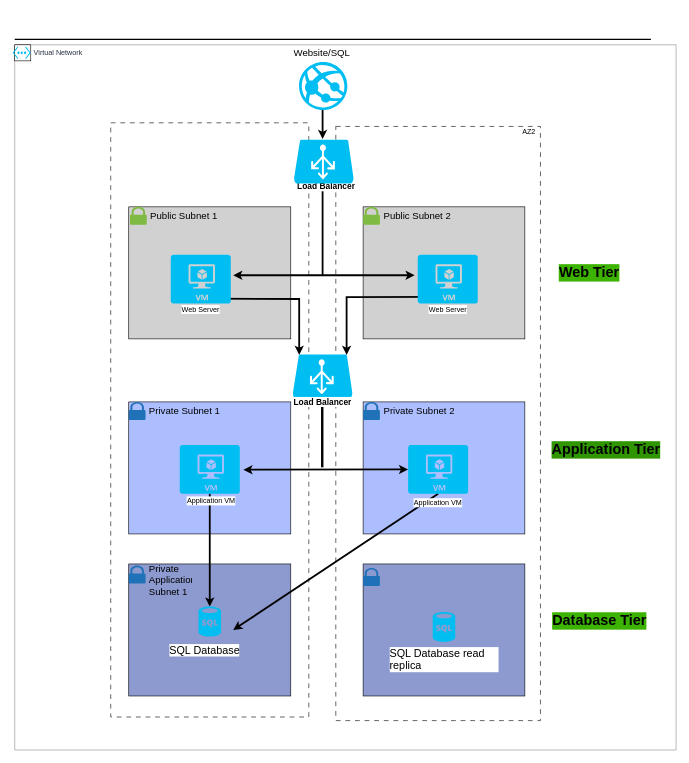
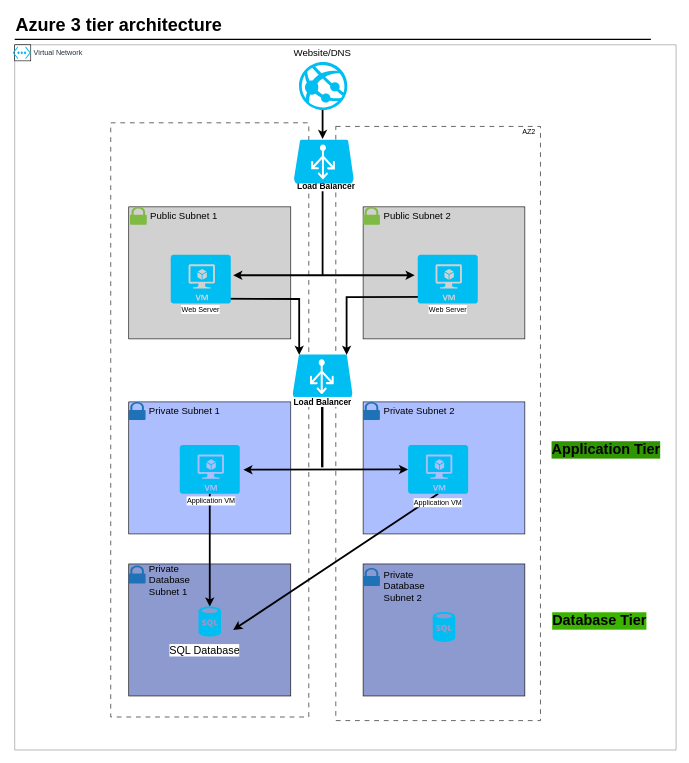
  <mxCell id="0" />
  <mxCell id="1" parent="0" />
  <mxCell id="2" value="Virtual Network&lt;br&gt;" style="points=[[0,0],[0.25,0],[0.5,0],[0.75,0],[1,0],[1,0.25],[1,0.5],[1,0.75],[1,1],[0.75,1],[0.5,1],[0.25,1],[0,1],[0,0.75],[0,0.5],[0,0.25]];outlineConnect=0;gradientColor=none;html=1;whiteSpace=wrap;fontSize=12;fontStyle=0;shape=mxgraph.aws4.group;grIcon=mxgraph.aws4.group_aws_cloud_alt;strokeColor=#8b8b8b;fillColor=none;verticalAlign=top;align=left;spacingLeft=30;fontColor=#232F3E;dashed=0;container=1;pointerEvents=0;collapsible=0;recursiveResize=0;" vertex="1" parent="1"><mxGeometry x="24" y="74" width="1102" height="1175" as="geometry" /></mxCell>
- <mxCell id="3" value="&lt;font style=&quot;font-size: 16px;&quot;&gt;Website/SQL&lt;/font&gt;" style="text;strokeColor=none;fillColor=none;align=left;verticalAlign=middle;spacingLeft=4;spacingRight=4;overflow=hidden;points=[[0,0.5],[1,0.5]];portConstraint=eastwest;rotatable=0;whiteSpace=wrap;html=1;" vertex="1" parent="2"><mxGeometry x="458.5" y="-8.37" width="140" height="43.5" as="geometry" /></mxCell>
+ <mxCell id="3" value="&lt;font style=&quot;font-size: 16px;&quot;&gt;Website/DNS&lt;/font&gt;" style="text;strokeColor=none;fillColor=none;align=left;verticalAlign=middle;spacingLeft=4;spacingRight=4;overflow=hidden;points=[[0,0.5],[1,0.5]];portConstraint=eastwest;rotatable=0;whiteSpace=wrap;html=1;" vertex="1" parent="2"><mxGeometry x="458.5" y="-8.37" width="140" height="43.5" as="geometry" /></mxCell>
  <mxCell id="4" value="" style="rounded=0;whiteSpace=wrap;html=1;fillStyle=solid;align=left;strokeColor=#000000;dashed=1;dashPattern=8 8;fillColor=none;" vertex="1" parent="2"><mxGeometry x="160" y="130" width="330" height="990" as="geometry" /></mxCell>
  <mxCell id="5" value="" style="rounded=0;whiteSpace=wrap;html=1;dashed=1;dashPattern=8 8;fillColor=none;" vertex="1" parent="2"><mxGeometry x="535" y="136" width="341" height="990" as="geometry" /></mxCell>
  <mxCell id="6" value="AZ2" style="text;strokeColor=none;fillColor=none;align=left;verticalAlign=middle;spacingLeft=4;spacingRight=4;overflow=hidden;points=[[0,0.5],[1,0.5]];portConstraint=eastwest;rotatable=0;whiteSpace=wrap;html=1;" vertex="1" parent="2"><mxGeometry x="840" y="130" width="80" height="30" as="geometry" /></mxCell>
  <mxCell id="7" value="" style="rounded=0;whiteSpace=wrap;html=1;fillColor=#D1D1D1;" vertex="1" parent="2"><mxGeometry x="190" y="270" width="270" height="220" as="geometry" /></mxCell>
  <mxCell id="8" value="" style="rounded=0;whiteSpace=wrap;html=1;fillColor=#D1D1D1;" vertex="1" parent="2"><mxGeometry x="580.5" y="270" width="269.5" height="220" as="geometry" /></mxCell>
  <mxCell id="9" value="" style="endArrow=classic;html=1;rounded=0;strokeWidth=3;" edge="1" parent="2"><mxGeometry width="50" height="50" relative="1" as="geometry"><mxPoint x="513" y="107.999" as="sourcePoint" /><mxPoint x="513" y="157" as="targetPoint" /></mxGeometry></mxCell>
  <mxCell id="10" value="" style="endArrow=none;html=1;rounded=0;exitX=1;exitY=0.5;exitDx=0;exitDy=0;exitPerimeter=0;strokeWidth=3;" edge="1" parent="2"><mxGeometry width="50" height="50" relative="1" as="geometry"><mxPoint x="513" y="235" as="sourcePoint" /><mxPoint x="513" y="385" as="targetPoint" /><Array as="points" /></mxGeometry></mxCell>
  <mxCell id="11" value="" style="endArrow=classic;startArrow=classic;html=1;rounded=0;exitX=1;exitY=0.5;exitDx=0;exitDy=0;exitPerimeter=0;entryX=0;entryY=0.5;entryDx=0;entryDy=0;entryPerimeter=0;strokeWidth=3;" edge="1" parent="2"><mxGeometry width="50" height="50" relative="1" as="geometry"><mxPoint x="364" y="384" as="sourcePoint" /><mxPoint x="666.5" y="384" as="targetPoint" /></mxGeometry></mxCell>
  <mxCell id="12" value="" style="rounded=0;whiteSpace=wrap;html=1;fillColor=#ADBEFF;" vertex="1" parent="2"><mxGeometry x="190" y="595" width="270" height="220" as="geometry" /></mxCell>
  <mxCell id="13" value="" style="rounded=0;whiteSpace=wrap;html=1;fillColor=#ADBEFF;" vertex="1" parent="2"><mxGeometry x="580.5" y="595" width="269.5" height="220" as="geometry" /></mxCell>
  <mxCell id="14" value="" style="endArrow=classic;startArrow=classic;html=1;rounded=0;exitX=1.06;exitY=0.506;exitDx=0;exitDy=0;exitPerimeter=0;strokeWidth=3;entryX=0;entryY=0.5;entryDx=0;entryDy=0;entryPerimeter=0;" edge="1" parent="2" source="47" target="48"><mxGeometry width="50" height="50" relative="1" as="geometry"><mxPoint x="364" y="706" as="sourcePoint" /><mxPoint x="666.5" y="706" as="targetPoint" /></mxGeometry></mxCell>
  <mxCell id="15" style="edgeStyle=orthogonalEdgeStyle;rounded=0;orthogonalLoop=1;jettySize=auto;html=1;exitX=0.5;exitY=1;exitDx=0;exitDy=0;exitPerimeter=0;entryX=0.9;entryY=0.01;entryDx=0;entryDy=0;entryPerimeter=0;strokeWidth=3;" edge="1" parent="2" target="45"><mxGeometry relative="1" as="geometry"><mxPoint x="705.5" y="420" as="sourcePoint" /><mxPoint x="552" y="540" as="targetPoint" /></mxGeometry></mxCell>
  <mxCell id="16" style="edgeStyle=orthogonalEdgeStyle;rounded=0;orthogonalLoop=1;jettySize=auto;html=1;exitX=0.5;exitY=1;exitDx=0;exitDy=0;exitPerimeter=0;entryX=0.11;entryY=0.01;entryDx=0;entryDy=0;entryPerimeter=0;strokeWidth=3;" edge="1" parent="2" target="45"><mxGeometry relative="1" as="geometry"><mxPoint x="325" y="423" as="sourcePoint" /><mxPoint x="474" y="543" as="targetPoint" /></mxGeometry></mxCell>
  <mxCell id="17" value="" style="rounded=0;whiteSpace=wrap;html=1;fillColor=#8C9ACF;" vertex="1" parent="2"><mxGeometry x="190" y="865" width="270" height="220" as="geometry" /></mxCell>
  <mxCell id="18" value="" style="rounded=0;whiteSpace=wrap;html=1;fillColor=#8C9ACF;fontStyle=1" vertex="1" parent="2"><mxGeometry x="580.5" y="865" width="269.5" height="220" as="geometry" /></mxCell>
  <mxCell id="19" value="" style="endArrow=classic;html=1;rounded=0;exitX=0.5;exitY=1;exitDx=0;exitDy=0;exitPerimeter=0;entryX=1;entryY=0.5;entryDx=0;entryDy=0;entryPerimeter=0;strokeWidth=3;" edge="1" parent="2"><mxGeometry width="50" height="50" relative="1" as="geometry"><mxPoint x="705.5" y="748" as="sourcePoint" /><mxPoint x="364" y="975" as="targetPoint" /></mxGeometry></mxCell>
  <mxCell id="20" value="" style="endArrow=classic;html=1;rounded=0;exitX=0.5;exitY=1;exitDx=0;exitDy=0;exitPerimeter=0;strokeWidth=3;" edge="1" parent="2"><mxGeometry width="50" height="50" relative="1" as="geometry"><mxPoint x="325" y="748" as="sourcePoint" /><mxPoint x="325" y="936" as="targetPoint" /></mxGeometry></mxCell>
  <mxCell id="21" value="Load Balancer" style="text;strokeColor=none;fillColor=none;align=left;verticalAlign=middle;spacingLeft=4;spacingRight=4;overflow=hidden;points=[[0,0.5],[1,0.5]];portConstraint=eastwest;rotatable=0;whiteSpace=wrap;html=1;strokeWidth=0;fontSize=14;fontStyle=1;labelBackgroundColor=default;" vertex="1" parent="2"><mxGeometry x="465" y="214" width="160" height="43.5" as="geometry" /></mxCell>
  <mxCell id="22" value="" style="sketch=0;pointerEvents=1;shadow=0;dashed=0;html=1;strokeColor=none;labelPosition=center;verticalLabelPosition=bottom;verticalAlign=top;outlineConnect=0;align=center;shape=mxgraph.office.security.lock_protected;fillColor=#7FBA42;" vertex="1" parent="2"><mxGeometry x="192" y="270" width="28" height="30" as="geometry" /></mxCell>
  <mxCell id="23" value="&lt;span style=&quot;font-size: 16px;&quot;&gt;Public Subnet 1&lt;/span&gt;" style="text;strokeColor=none;fillColor=none;align=left;verticalAlign=middle;spacingLeft=4;spacingRight=4;overflow=hidden;points=[[0,0.5],[1,0.5]];portConstraint=eastwest;rotatable=0;whiteSpace=wrap;html=1;" vertex="1" parent="2"><mxGeometry x="220" y="263.25" width="140" height="43.5" as="geometry" /></mxCell>
  <mxCell id="24" value="" style="sketch=0;pointerEvents=1;shadow=0;dashed=0;html=1;strokeColor=none;labelPosition=center;verticalLabelPosition=bottom;verticalAlign=top;outlineConnect=0;align=center;shape=mxgraph.office.security.lock_protected;fillColor=#7FBA42;" vertex="1" parent="2"><mxGeometry x="580.5" y="270" width="28" height="30" as="geometry" /></mxCell>
  <mxCell id="25" value="&lt;span style=&quot;font-size: 16px;&quot;&gt;Public Subnet 2&lt;/span&gt;" style="text;strokeColor=none;fillColor=none;align=left;verticalAlign=middle;spacingLeft=4;spacingRight=4;overflow=hidden;points=[[0,0.5],[1,0.5]];portConstraint=eastwest;rotatable=0;whiteSpace=wrap;html=1;" vertex="1" parent="2"><mxGeometry x="608.5" y="263.25" width="140" height="43.5" as="geometry" /></mxCell>
  <mxCell id="26" value="" style="sketch=0;pointerEvents=1;shadow=0;dashed=0;html=1;strokeColor=none;labelPosition=center;verticalLabelPosition=bottom;verticalAlign=top;outlineConnect=0;align=center;shape=mxgraph.office.security.lock_protected;fillColor=#2072B8;" vertex="1" parent="2"><mxGeometry x="190" y="595" width="28" height="30" as="geometry" /></mxCell>
  <mxCell id="27" value="&lt;span style=&quot;font-size: 16px;&quot;&gt;Private Subnet 1&lt;/span&gt;" style="text;strokeColor=none;fillColor=none;align=left;verticalAlign=middle;spacingLeft=4;spacingRight=4;overflow=hidden;points=[[0,0.5],[1,0.5]];portConstraint=eastwest;rotatable=0;whiteSpace=wrap;html=1;" vertex="1" parent="2"><mxGeometry x="218" y="588.25" width="140" height="43.5" as="geometry" /></mxCell>
  <mxCell id="28" value="" style="sketch=0;pointerEvents=1;shadow=0;dashed=0;html=1;strokeColor=none;labelPosition=center;verticalLabelPosition=bottom;verticalAlign=top;outlineConnect=0;align=center;shape=mxgraph.office.security.lock_protected;fillColor=#2072B8;" vertex="1" parent="2"><mxGeometry x="580.5" y="595" width="28" height="30" as="geometry" /></mxCell>
  <mxCell id="29" value="&lt;span style=&quot;font-size: 16px;&quot;&gt;Private Subnet 2&lt;/span&gt;" style="text;strokeColor=none;fillColor=none;align=left;verticalAlign=middle;spacingLeft=4;spacingRight=4;overflow=hidden;points=[[0,0.5],[1,0.5]];portConstraint=eastwest;rotatable=0;whiteSpace=wrap;html=1;" vertex="1" parent="2"><mxGeometry x="608.5" y="588.25" width="140" height="43.5" as="geometry" /></mxCell>
  <mxCell id="30" value="" style="sketch=0;pointerEvents=1;shadow=0;dashed=0;html=1;strokeColor=none;labelPosition=center;verticalLabelPosition=bottom;verticalAlign=top;outlineConnect=0;align=center;shape=mxgraph.office.security.lock_protected;fillColor=#2072B8;" vertex="1" parent="2"><mxGeometry x="190" y="867.75" width="28" height="30" as="geometry" /></mxCell>
- <mxCell id="31" value="&lt;span style=&quot;font-size: 16px;&quot;&gt;Private Application Subnet 1&lt;/span&gt;" style="text;strokeColor=none;fillColor=none;align=left;verticalAlign=middle;spacingLeft=4;spacingRight=4;overflow=hidden;points=[[0,0.5],[1,0.5]];portConstraint=eastwest;rotatable=0;whiteSpace=wrap;html=1;" vertex="1" parent="2"><mxGeometry x="218" y="861" width="82" height="59" as="geometry" /></mxCell>
+ <mxCell id="31" value="&lt;span style=&quot;font-size: 16px;&quot;&gt;Private Database Subnet 1&lt;/span&gt;" style="text;strokeColor=none;fillColor=none;align=left;verticalAlign=middle;spacingLeft=4;spacingRight=4;overflow=hidden;points=[[0,0.5],[1,0.5]];portConstraint=eastwest;rotatable=0;whiteSpace=wrap;html=1;" vertex="1" parent="2"><mxGeometry x="218" y="861" width="82" height="59" as="geometry" /></mxCell>
  <mxCell id="32" value="" style="sketch=0;pointerEvents=1;shadow=0;dashed=0;html=1;strokeColor=none;labelPosition=center;verticalLabelPosition=bottom;verticalAlign=top;outlineConnect=0;align=center;shape=mxgraph.office.security.lock_protected;fillColor=#2072B8;" vertex="1" parent="2"><mxGeometry x="580.5" y="871.75" width="28" height="30" as="geometry" /></mxCell>
+ <mxCell id="33" value="&lt;span style=&quot;font-size: 16px;&quot;&gt;Private Database Subnet 2&lt;br&gt;&lt;/span&gt;" style="text;strokeColor=none;fillColor=none;align=left;verticalAlign=middle;spacingLeft=4;spacingRight=4;overflow=hidden;points=[[0,0.5],[1,0.5]];portConstraint=eastwest;rotatable=0;whiteSpace=wrap;html=1;" vertex="1" parent="2"><mxGeometry x="608.5" y="871.75" width="82" height="59" as="geometry" /></mxCell>
  <mxCell id="34" value="&lt;span style=&quot;font-size: 18px;&quot;&gt;SQL Database&lt;/span&gt;" style="text;strokeColor=none;fillColor=none;align=left;verticalAlign=middle;spacingLeft=4;spacingRight=4;overflow=hidden;points=[[0,0.5],[1,0.5]];portConstraint=eastwest;rotatable=0;whiteSpace=wrap;html=1;labelBackgroundColor=default;fontSize=18;" vertex="1" parent="2"><mxGeometry x="252" y="986" width="222" height="46" as="geometry" /></mxCell>
- <mxCell id="35" value="Web Tier" style="text;strokeColor=none;fillColor=none;html=1;fontSize=24;fontStyle=1;verticalAlign=middle;align=center;labelBackgroundColor=#3CB300;" vertex="1" parent="2"><mxGeometry x="907" y="360" width="100" height="40" as="geometry" /></mxCell>
  <mxCell id="36" value="Application Tier" style="text;strokeColor=none;fillColor=none;html=1;fontSize=24;fontStyle=1;verticalAlign=middle;align=center;labelBackgroundColor=#2f9500;" vertex="1" parent="2"><mxGeometry x="910" y="655" width="150" height="40" as="geometry" /></mxCell>
  <mxCell id="37" value="Database Tier" style="text;strokeColor=none;fillColor=none;html=1;fontSize=24;fontStyle=1;verticalAlign=middle;align=center;labelBackgroundColor=#3CB300;" vertex="1" parent="2"><mxGeometry x="897" y="940" width="153" height="40" as="geometry" /></mxCell>
  <mxCell id="38" value="" style="endArrow=none;html=1;rounded=0;exitX=1;exitY=0.5;exitDx=0;exitDy=0;exitPerimeter=0;strokeWidth=4;" edge="1" parent="2"><mxGeometry width="50" height="50" relative="1" as="geometry"><mxPoint x="512.41" y="582" as="sourcePoint" /><mxPoint x="512.41" y="704" as="targetPoint" /></mxGeometry></mxCell>
  <mxCell id="39" value="" style="verticalLabelPosition=bottom;html=1;verticalAlign=top;align=center;strokeColor=none;fillColor=#00BEF2;shape=mxgraph.azure.sql_database;" vertex="1" parent="2"><mxGeometry x="306.25" y="936" width="37.5" height="50" as="geometry" /></mxCell>
  <mxCell id="40" value="" style="verticalLabelPosition=bottom;html=1;verticalAlign=top;align=center;strokeColor=none;fillColor=#00BEF2;shape=mxgraph.azure.sql_database;" vertex="1" parent="2"><mxGeometry x="696.5" y="945" width="37.5" height="50" as="geometry" /></mxCell>
- <mxCell id="41" value="&lt;span style=&quot;font-size: 18px;&quot;&gt;SQL Database read replica&lt;/span&gt;" style="text;strokeColor=none;fillColor=none;align=left;verticalAlign=middle;spacingLeft=4;spacingRight=4;overflow=hidden;points=[[0,0.5],[1,0.5]];portConstraint=eastwest;rotatable=0;whiteSpace=wrap;html=1;labelBackgroundColor=default;fontSize=18;fontStyle=0" vertex="1" parent="2"><mxGeometry x="619.25" y="1001" width="192" height="46" as="geometry" /></mxCell>
  <mxCell id="42" value="" style="verticalLabelPosition=bottom;html=1;verticalAlign=top;align=center;strokeColor=none;fillColor=#00BEF2;shape=mxgraph.azure.virtual_machine;" vertex="1" parent="2"><mxGeometry x="260" y="350" width="100" height="81" as="geometry" /></mxCell>
  <mxCell id="43" value="" style="verticalLabelPosition=bottom;html=1;verticalAlign=top;align=center;strokeColor=none;fillColor=#00BEF2;shape=mxgraph.azure.virtual_machine;" vertex="1" parent="2"><mxGeometry x="671.5" y="350" width="100" height="81" as="geometry" /></mxCell>
  <mxCell id="44" value="" style="verticalLabelPosition=bottom;html=1;verticalAlign=top;align=center;strokeColor=none;fillColor=#00BEF2;shape=mxgraph.azure.azure_load_balancer;" vertex="1" parent="2"><mxGeometry x="465" y="158" width="100" height="73" as="geometry" /></mxCell>
  <mxCell id="45" value="" style="verticalLabelPosition=bottom;html=1;verticalAlign=top;align=center;strokeColor=none;fillColor=#00BEF2;shape=mxgraph.azure.azure_load_balancer;" vertex="1" parent="2"><mxGeometry x="463" y="516" width="100" height="73" as="geometry" /></mxCell>
  <mxCell id="46" value="Load Balancer" style="text;strokeColor=none;fillColor=none;align=left;verticalAlign=middle;spacingLeft=4;spacingRight=4;overflow=hidden;points=[[0,0.5],[1,0.5]];portConstraint=eastwest;rotatable=0;whiteSpace=wrap;html=1;strokeWidth=0;fontSize=14;fontStyle=1;labelBackgroundColor=default;" vertex="1" parent="2"><mxGeometry x="458.5" y="574" width="160" height="41.5" as="geometry" /></mxCell>
  <mxCell id="47" value="" style="verticalLabelPosition=bottom;html=1;verticalAlign=top;align=center;strokeColor=none;fillColor=#00BEF2;shape=mxgraph.azure.virtual_machine;" vertex="1" parent="2"><mxGeometry x="275" y="667" width="100" height="81" as="geometry" /></mxCell>
  <mxCell id="48" value="" style="verticalLabelPosition=bottom;html=1;verticalAlign=top;align=center;strokeColor=none;fillColor=#00BEF2;shape=mxgraph.azure.virtual_machine;" vertex="1" parent="2"><mxGeometry x="655.5" y="667" width="100" height="81" as="geometry" /></mxCell>
  <mxCell id="49" value="" style="whiteSpace=wrap;html=1;aspect=fixed;" vertex="1" parent="2"><mxGeometry width="26.75" height="26.75" as="geometry" /></mxCell>
  <mxCell id="50" value="" style="verticalLabelPosition=bottom;html=1;verticalAlign=top;align=center;strokeColor=none;fillColor=#00BEF2;shape=mxgraph.azure.virtual_network;pointerEvents=1;" vertex="1" parent="2"><mxGeometry x="-3.25" y="3" width="30" height="20.75" as="geometry" /></mxCell>
  <mxCell id="51" value="" style="verticalLabelPosition=bottom;html=1;verticalAlign=top;align=center;strokeColor=none;fillColor=#00BEF2;shape=mxgraph.azure.azure_website;pointerEvents=1;" vertex="1" parent="2"><mxGeometry x="473.75" y="28.75" width="80.5" height="80" as="geometry" /></mxCell>
  <mxCell id="52" value="Web Server" style="text;html=1;strokeColor=none;fillColor=none;align=center;verticalAlign=middle;whiteSpace=wrap;rounded=0;labelBackgroundColor=default;" vertex="1" parent="2"><mxGeometry x="270" y="426" width="80" height="30" as="geometry" /></mxCell>
  <mxCell id="53" value="Web Server" style="text;html=1;strokeColor=none;fillColor=none;align=center;verticalAlign=middle;whiteSpace=wrap;rounded=0;labelBackgroundColor=default;" vertex="1" parent="2"><mxGeometry x="681.5" y="426" width="80" height="30" as="geometry" /></mxCell>
  <mxCell id="54" value="Application VM" style="text;html=1;strokeColor=none;fillColor=none;align=center;verticalAlign=middle;whiteSpace=wrap;rounded=0;labelBackgroundColor=default;" vertex="1" parent="2"><mxGeometry x="658.25" y="748" width="94.5" height="30" as="geometry" /></mxCell>
  <mxCell id="55" value="Application VM" style="text;html=1;strokeColor=none;fillColor=none;align=center;verticalAlign=middle;whiteSpace=wrap;rounded=0;labelBackgroundColor=default;" vertex="1" parent="2"><mxGeometry x="280" y="745" width="94.5" height="30" as="geometry" /></mxCell>
+ <mxCell id="56" value="Azure 3 tier architecture" style="text;html=1;resizable=0;points=[];autosize=1;align=left;verticalAlign=top;spacingTop=-4;fontSize=30;fontStyle=1" vertex="1" parent="1"><mxGeometry x="24" y="20" width="370" height="40" as="geometry" /></mxCell>
  <mxCell id="57" value="" style="line;strokeWidth=2;html=1;fontSize=14;" vertex="1" parent="1"><mxGeometry x="24" y="60" width="1060" height="10" as="geometry" /></mxCell>
